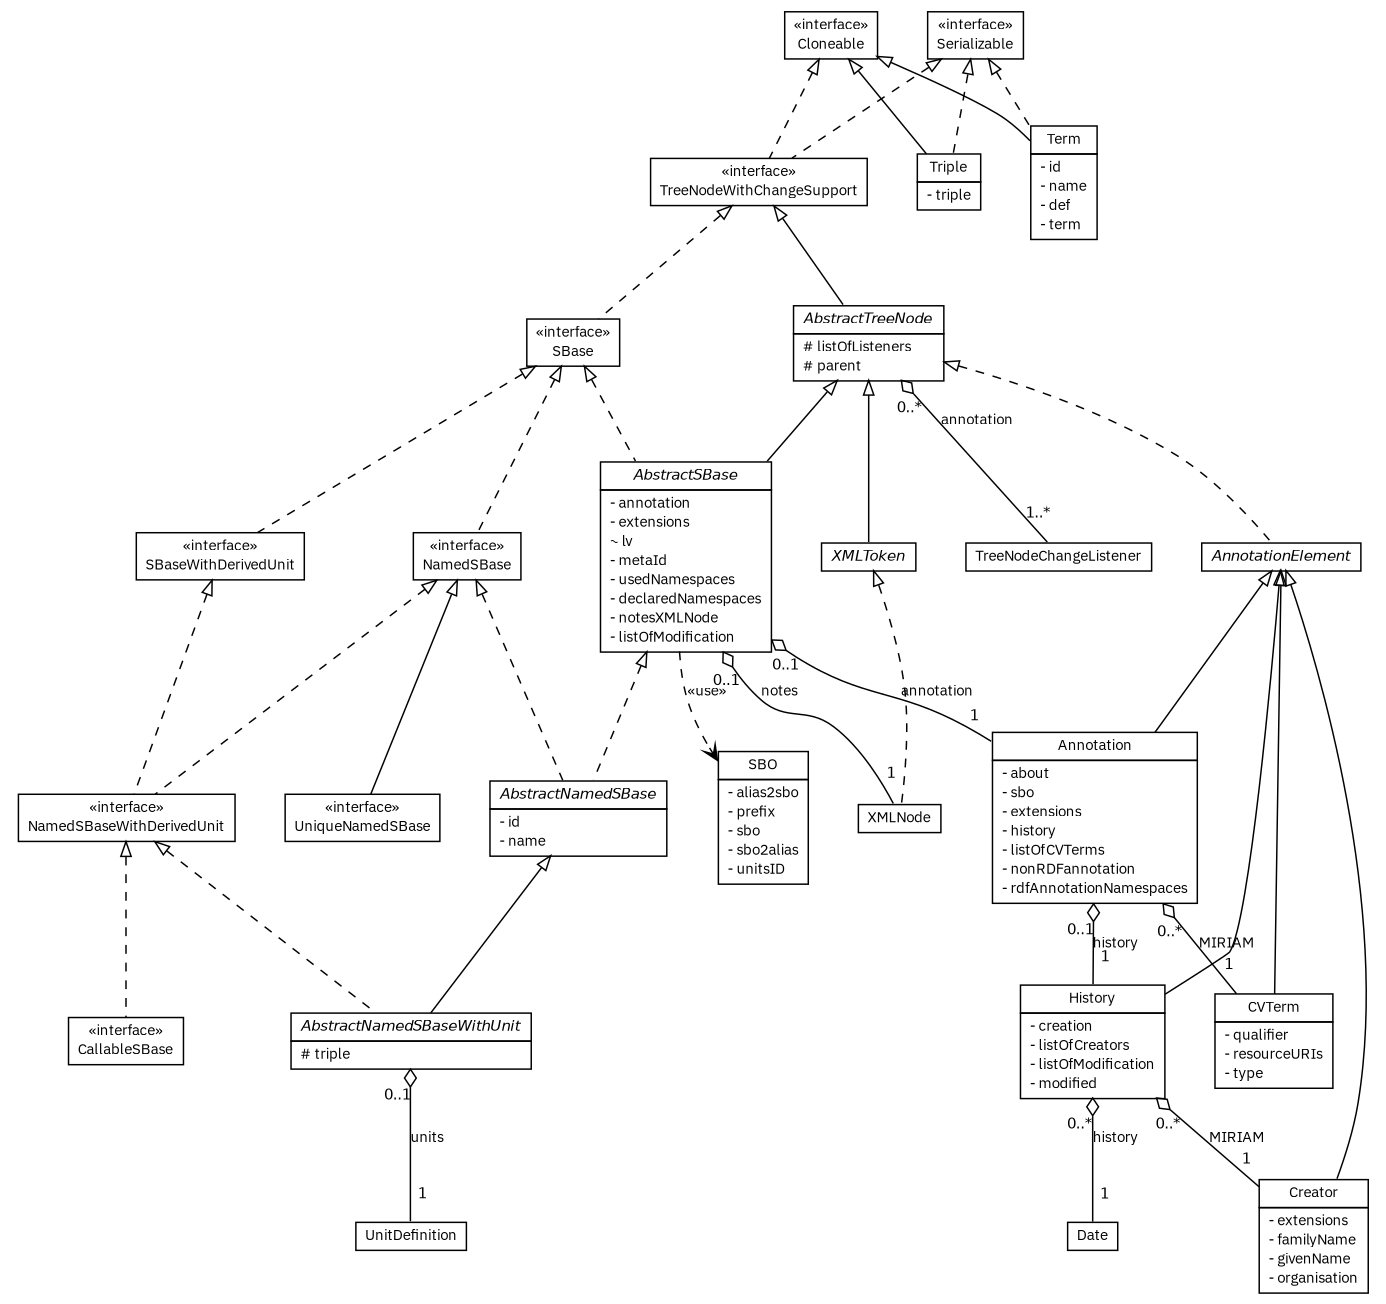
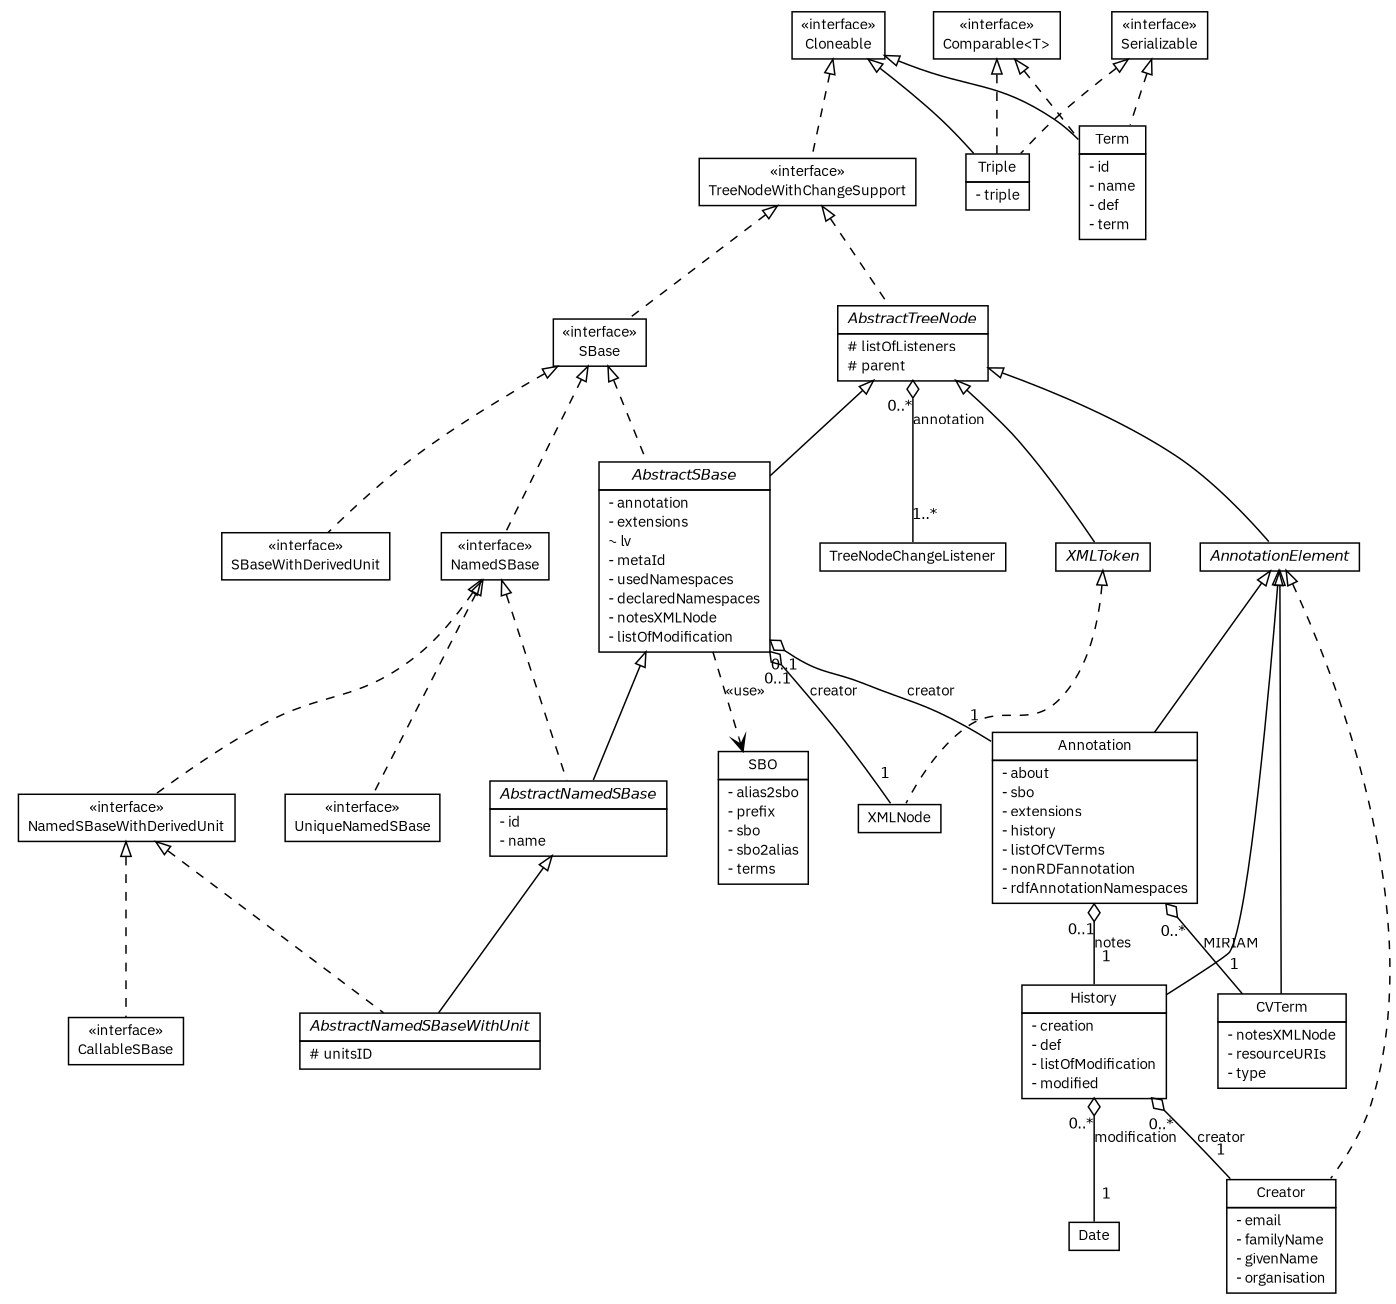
  digraph {
    fontname="IBM Plex Sans"
    nodesep=0.25
    ranksep=0.5
    node [fontcolor=black fontname="IBM Plex Sans" fontsize=10.0 shape=plaintext]
    edge [arrowtail=empty dir=back fontname="IBM Plex Sans" fontsize=10 headport=p labeldistance=2 labelfontname=Helvetica labelfontsize=10 style=dashed tailport=p]
    n1 [label=<<table title="org.sbml.jsbml.NamedSBase" border="0" cellborder="1" cellspacing="0" cellpadding="2" port="p"> 		<tr><td><table border="0" cellspacing="0" cellpadding="1"> <tr><td align="center" balign="center"> &#171;interface&#187; </td></tr> <tr><td align="center" balign="center"> NamedSBase </td></tr> 		</table></td></tr> 		</table>>]
    n2 [label=<<table title="org.sbml.jsbml.NamedSBaseWithDerivedUnit" border="0" cellborder="1" cellspacing="0" cellpadding="2" port="p"> 		<tr><td><table border="0" cellspacing="0" cellpadding="1"> <tr><td align="center" balign="center"> &#171;interface&#187; </td></tr> <tr><td align="center" balign="center"> NamedSBaseWithDerivedUnit </td></tr> 		</table></td></tr> 		</table>>]
    n3 [label=<<table title="org.sbml.jsbml.AbstractNamedSBase" border="0" cellborder="1" cellspacing="0" cellpadding="2" port="p"> 		<tr><td><table border="0" cellspacing="0" cellpadding="1"> <tr><td align="center" balign="center"><font face="Helvetica-Oblique"> AbstractNamedSBase </font></td></tr> 		</table></td></tr> 		<tr><td><table border="0" cellspacing="0" cellpadding="1"> <tr><td align="left" balign="left"> - id </td></tr> <tr><td align="left" balign="left"> - name </td></tr> 		</table></td></tr> 		</table>>]
    n4 [label=<<table title="org.sbml.jsbml.UniqueNamedSBase" border="0" cellborder="1" cellspacing="0" cellpadding="2" port="p"> 		<tr><td><table border="0" cellspacing="0" cellpadding="1"> <tr><td align="center" balign="center"> &#171;interface&#187; </td></tr> <tr><td align="center" balign="center"> UniqueNamedSBase </td></tr> 		</table></td></tr> 		</table>>]
    n5 [label=<<table title="org.sbml.jsbml.CallableSBase" border="0" cellborder="1" cellspacing="0" cellpadding="2" port="p"> 		<tr><td><table border="0" cellspacing="0" cellpadding="1"> <tr><td align="center" balign="center"> &#171;interface&#187; </td></tr> <tr><td align="center" balign="center"> CallableSBase </td></tr> 		</table></td></tr> 		</table>>]
-   n6 [label=<<table title="org.sbml.jsbml.AbstractNamedSBaseWithUnit" border="0" cellborder="1" cellspacing="0" cellpadding="2" port="p"> 		<tr><td><table border="0" cellspacing="0" cellpadding="1"> <tr><td align="center" balign="center"><font face="Helvetica-Oblique"> AbstractNamedSBaseWithUnit </font></td></tr> 		</table></td></tr> 		<tr><td><table border="0" cellspacing="0" cellpadding="1"> <tr><td align="left" balign="left"> # triple </td></tr> 		</table></td></tr> 		</table>>]
+   n6 [label=<<table title="org.sbml.jsbml.AbstractNamedSBaseWithUnit" border="0" cellborder="1" cellspacing="0" cellpadding="2" port="p"> 		<tr><td><table border="0" cellspacing="0" cellpadding="1"> <tr><td align="center" balign="center"><font face="Helvetica-Oblique"> AbstractNamedSBaseWithUnit </font></td></tr> 		</table></td></tr> 		<tr><td><table border="0" cellspacing="0" cellpadding="1"> <tr><td align="left" balign="left"> # unitsID </td></tr> 		</table></td></tr> 		</table>>]
    n7 [label=<<table title="org.sbml.jsbml.SBaseWithDerivedUnit" border="0" cellborder="1" cellspacing="0" cellpadding="2" port="p"> 		<tr><td><table border="0" cellspacing="0" cellpadding="1"> <tr><td align="center" balign="center"> &#171;interface&#187; </td></tr> <tr><td align="center" balign="center"> SBaseWithDerivedUnit </td></tr> 		</table></td></tr> 		</table>>]
    n8 [label=<<table title="org.sbml.jsbml.SBase" border="0" cellborder="1" cellspacing="0" cellpadding="2" port="p"> 		<tr><td><table border="0" cellspacing="0" cellpadding="1"> <tr><td align="center" balign="center"> &#171;interface&#187; </td></tr> <tr><td align="center" balign="center"> SBase </td></tr> 		</table></td></tr> 		</table>>]
    n9 [label=<<table title="org.sbml.jsbml.AbstractSBase" border="0" cellborder="1" cellspacing="0" cellpadding="2" port="p"> 		<tr><td><table border="0" cellspacing="0" cellpadding="1"> <tr><td align="center" balign="center"><font face="Helvetica-Oblique"> AbstractSBase </font></td></tr> 		</table></td></tr> 		<tr><td><table border="0" cellspacing="0" cellpadding="1"> <tr><td align="left" balign="left"> - annotation </td></tr> <tr><td align="left" balign="left"> - extensions </td></tr> <tr><td align="left" balign="left"> ~ lv </td></tr> <tr><td align="left" balign="left"> - metaId </td></tr> <tr><td align="left" balign="left"> - usedNamespaces </td></tr> <tr><td align="left" balign="left"> - declaredNamespaces </td></tr> <tr><td align="left" balign="left"> - notesXMLNode </td></tr> <tr><td align="left" balign="left"> - listOfModification </td></tr> 		</table></td></tr> 		</table>>]
    n10 [label=<<table title="org.sbml.jsbml.Annotation" border="0" cellborder="1" cellspacing="0" cellpadding="2" port="p"> 		<tr><td><table border="0" cellspacing="0" cellpadding="1"> <tr><td align="center" balign="center"> Annotation </td></tr> 		</table></td></tr> 		<tr><td><table border="0" cellspacing="0" cellpadding="1"> <tr><td align="left" balign="left"> - about </td></tr> <tr><td align="left" balign="left"> - sbo </td></tr> <tr><td align="left" balign="left"> - extensions </td></tr> <tr><td align="left" balign="left"> - history </td></tr> <tr><td align="left" balign="left"> - listOfCVTerms </td></tr> <tr><td align="left" balign="left"> - nonRDFannotation </td></tr> <tr><td align="left" balign="left"> - rdfAnnotationNamespaces </td></tr> 		</table></td></tr> 		</table>>]
-   n11 [label=<<table title="org.sbml.jsbml.SBO" border="0" cellborder="1" cellspacing="0" cellpadding="2" port="p"> 		<tr><td><table border="0" cellspacing="0" cellpadding="1"> <tr><td align="center" balign="center"> SBO </td></tr> 		</table></td></tr> 		<tr><td><table border="0" cellspacing="0" cellpadding="1"> <tr><td align="left" balign="left"> - alias2sbo </td></tr> <tr><td align="left" balign="left"> - prefix </td></tr> <tr><td align="left" balign="left"> - sbo </td></tr> <tr><td align="left" balign="left"> - sbo2alias </td></tr> <tr><td align="left" balign="left"> - unitsID </td></tr> 		</table></td></tr> 		</table>>]
+   n11 [label=<<table title="org.sbml.jsbml.SBO" border="0" cellborder="1" cellspacing="0" cellpadding="2" port="p"> 		<tr><td><table border="0" cellspacing="0" cellpadding="1"> <tr><td align="center" balign="center"> SBO </td></tr> 		</table></td></tr> 		<tr><td><table border="0" cellspacing="0" cellpadding="1"> <tr><td align="left" balign="left"> - alias2sbo </td></tr> <tr><td align="left" balign="left"> - prefix </td></tr> <tr><td align="left" balign="left"> - sbo </td></tr> <tr><td align="left" balign="left"> - sbo2alias </td></tr> <tr><td align="left" balign="left"> - terms </td></tr> 		</table></td></tr> 		</table>>]
    n12 [label=<<table title="org.sbml.jsbml.xml.XMLNode" border="0" cellborder="1" cellspacing="0" cellpadding="2" port="p"> 		<tr><td><table border="0" cellspacing="0" cellpadding="1"> <tr><td align="center" balign="center"> XMLNode </td></tr> 		</table></td></tr> 		</table>>]
-   n13 [label=<<table title="org.sbml.jsbml.CVTerm" border="0" cellborder="1" cellspacing="0" cellpadding="2" port="p"> 		<tr><td><table border="0" cellspacing="0" cellpadding="1"> <tr><td align="center" balign="center"> CVTerm </td></tr> 		</table></td></tr> 		<tr><td><table border="0" cellspacing="0" cellpadding="1"> <tr><td align="left" balign="left"> - qualifier </td></tr> <tr><td align="left" balign="left"> - resourceURIs </td></tr> <tr><td align="left" balign="left"> - type </td></tr> 		</table></td></tr> 		</table>>]
-   n14 [label=<<table title="org.sbml.jsbml.History" border="0" cellborder="1" cellspacing="0" cellpadding="2" port="p"> 		<tr><td><table border="0" cellspacing="0" cellpadding="1"> <tr><td align="center" balign="center"> History </td></tr> 		</table></td></tr> 		<tr><td><table border="0" cellspacing="0" cellpadding="1"> <tr><td align="left" balign="left"> - creation </td></tr> <tr><td align="left" balign="left"> - listOfCreators </td></tr> <tr><td align="left" balign="left"> - listOfModification </td></tr> <tr><td align="left" balign="left"> - modified </td></tr> 		</table></td></tr> 		</table>>]
+   n13 [label=<<table title="org.sbml.jsbml.CVTerm" border="0" cellborder="1" cellspacing="0" cellpadding="2" port="p"> 		<tr><td><table border="0" cellspacing="0" cellpadding="1"> <tr><td align="center" balign="center"> CVTerm </td></tr> 		</table></td></tr> 		<tr><td><table border="0" cellspacing="0" cellpadding="1"> <tr><td align="left" balign="left"> - notesXMLNode </td></tr> <tr><td align="left" balign="left"> - resourceURIs </td></tr> <tr><td align="left" balign="left"> - type </td></tr> 		</table></td></tr> 		</table>>]
+   n14 [label=<<table title="org.sbml.jsbml.History" border="0" cellborder="1" cellspacing="0" cellpadding="2" port="p"> 		<tr><td><table border="0" cellspacing="0" cellpadding="1"> <tr><td align="center" balign="center"> History </td></tr> 		</table></td></tr> 		<tr><td><table border="0" cellspacing="0" cellpadding="1"> <tr><td align="left" balign="left"> - creation </td></tr> <tr><td align="left" balign="left"> - def </td></tr> <tr><td align="left" balign="left"> - listOfModification </td></tr> <tr><td align="left" balign="left"> - modified </td></tr> 		</table></td></tr> 		</table>>]
    n15 [label=<<table title="org.sbml.jsbml.AbstractTreeNode" border="0" cellborder="1" cellspacing="0" cellpadding="2" port="p"> 		<tr><td><table border="0" cellspacing="0" cellpadding="1"> <tr><td align="center" balign="center"><font face="Helvetica-Oblique"> AbstractTreeNode </font></td></tr> 		</table></td></tr> 		<tr><td><table border="0" cellspacing="0" cellpadding="1"> <tr><td align="left" balign="left"> # listOfListeners </td></tr> <tr><td align="left" balign="left"> # parent </td></tr> 		</table></td></tr> 		</table>>]
    n16 [label=<<table title="org.sbml.jsbml.AnnotationElement" border="0" cellborder="1" cellspacing="0" cellpadding="2" port="p"> 		<tr><td><table border="0" cellspacing="0" cellpadding="1"> <tr><td align="center" balign="center"><font face="Helvetica-Oblique"> AnnotationElement </font></td></tr> 		</table></td></tr> 		</table>>]
    n17 [label=<<table title="org.sbml.jsbml.xml.XMLToken" border="0" cellborder="1" cellspacing="0" cellpadding="2" port="p"> 		<tr><td><table border="0" cellspacing="0" cellpadding="1"> <tr><td align="center" balign="center"><font face="Helvetica-Oblique"> XMLToken </font></td></tr> 		</table></td></tr> 		</table>>]
    n18 [label=<<table title="TreeNodeChangeListener" border="0" cellborder="1" cellspacing="0" cellpadding="2" port="p" href="http://java.sun.com/j2se/1.4.2/docs/api//TreeNodeChangeListener.html"> 		<tr><td><table border="0" cellspacing="0" cellpadding="1"> <tr><td align="center" balign="center"> TreeNodeChangeListener </td></tr> 		</table></td></tr> 		</table>>]
-   n19 [label=<<table title="org.sbml.jsbml.Creator" border="0" cellborder="1" cellspacing="0" cellpadding="2" port="p"> 		<tr><td><table border="0" cellspacing="0" cellpadding="1"> <tr><td align="center" balign="center"> Creator </td></tr> 		</table></td></tr> 		<tr><td><table border="0" cellspacing="0" cellpadding="1"> <tr><td align="left" balign="left"> - extensions </td></tr> <tr><td align="left" balign="left"> - familyName </td></tr> <tr><td align="left" balign="left"> - givenName </td></tr> <tr><td align="left" balign="left"> - organisation </td></tr> 		</table></td></tr> 		</table>>]
-   n20 [label=<<table title="UnitDefinition" border="0" cellborder="1" cellspacing="0" cellpadding="2" port="p" href="http://java.sun.com/j2se/1.4.2/docs/api//UnitDefinition.html"> 		<tr><td><table border="0" cellspacing="0" cellpadding="1"> <tr><td align="center" balign="center"> UnitDefinition </td></tr> 		</table></td></tr> 		</table>>]
+   n19 [label=<<table title="org.sbml.jsbml.Creator" border="0" cellborder="1" cellspacing="0" cellpadding="2" port="p"> 		<tr><td><table border="0" cellspacing="0" cellpadding="1"> <tr><td align="center" balign="center"> Creator </td></tr> 		</table></td></tr> 		<tr><td><table border="0" cellspacing="0" cellpadding="1"> <tr><td align="left" balign="left"> - email </td></tr> <tr><td align="left" balign="left"> - familyName </td></tr> <tr><td align="left" balign="left"> - givenName </td></tr> <tr><td align="left" balign="left"> - organisation </td></tr> 		</table></td></tr> 		</table>>]
    n21 [label=<<table title="java.util.Date" border="0" cellborder="1" cellspacing="0" cellpadding="2" port="p" href="http://java.sun.com/j2se/1.4.2/docs/api/java/util/Date.html"> 		<tr><td><table border="0" cellspacing="0" cellpadding="1"> <tr><td align="center" balign="center"> Date </td></tr> 		</table></td></tr> 		</table>>]
    n22 [label=<<table title="org.sbml.jsbml.SBO.Term" border="0" cellborder="1" cellspacing="0" cellpadding="2" port="p"> 		<tr><td><table border="0" cellspacing="0" cellpadding="1"> <tr><td align="center" balign="center"> Term </td></tr> 		</table></td></tr> 		<tr><td><table border="0" cellspacing="0" cellpadding="1"> <tr><td align="left" balign="left"> - id </td></tr> <tr><td align="left" balign="left"> - name </td></tr> <tr><td align="left" balign="left"> - def </td></tr> <tr><td align="left" balign="left"> - term </td></tr> 		</table></td></tr> 		</table>>]
    n23 [label=<<table title="org.sbml.jsbml.SBO.Triple" border="0" cellborder="1" cellspacing="0" cellpadding="2" port="p"> 		<tr><td><table border="0" cellspacing="0" cellpadding="1"> <tr><td align="center" balign="center"> Triple </td></tr> 		</table></td></tr> 		<tr><td><table border="0" cellspacing="0" cellpadding="1"> <tr><td align="left" balign="left"> - triple </td></tr> 		</table></td></tr> 		</table>>]
    n24 [label=<<table title="org.sbml.jsbml.util.TreeNodeWithChangeSupport" border="0" cellborder="1" cellspacing="0" cellpadding="2" port="p"> 		<tr><td><table border="0" cellspacing="0" cellpadding="1"> <tr><td align="center" balign="center"> &#171;interface&#187; </td></tr> <tr><td align="center" balign="center"> TreeNodeWithChangeSupport </td></tr> 		</table></td></tr> 		</table>>]
    n25 [label=<<table title="java.lang.Cloneable" border="0" cellborder="1" cellspacing="0" cellpadding="2" port="p" href="http://java.sun.com/j2se/1.4.2/docs/api/java/lang/Cloneable.html"> 		<tr><td><table border="0" cellspacing="0" cellpadding="1"> <tr><td align="center" balign="center"> &#171;interface&#187; </td></tr> <tr><td align="center" balign="center"> Cloneable </td></tr> 		</table></td></tr> 		</table>>]
+   n26 [label=<<table title="java.lang.Comparable" border="0" cellborder="1" cellspacing="0" cellpadding="2" port="p" href="http://java.sun.com/j2se/1.4.2/docs/api/java/lang/Comparable.html"> 		<tr><td><table border="0" cellspacing="0" cellpadding="1"> <tr><td align="center" balign="center"> &#171;interface&#187; </td></tr> <tr><td align="center" balign="center"> Comparable&lt;T&gt; </td></tr> 		</table></td></tr> 		</table>>]
    n27 [label=<<table title="java.io.Serializable" border="0" cellborder="1" cellspacing="0" cellpadding="2" port="p" href="http://java.sun.com/j2se/1.4.2/docs/api/java/io/Serializable.html"> 		<tr><td><table border="0" cellspacing="0" cellpadding="1"> <tr><td align="center" balign="center"> &#171;interface&#187; </td></tr> <tr><td align="center" balign="center"> Serializable </td></tr> 		</table></td></tr> 		</table>>]
    n1 -> n2
    n1 -> n3
-   n1 -> n4 [style=solid]
+   n1 -> n4
    n2 -> n5
    n2 -> n6
    n3 -> n6 [style=""]
-   n6 -> n20 [arrowhead=none arrowtail=ediamond color=black dir=both fontcolor=black fontsize=10.0 headlabel=1 label=units taillabel="0..1" style=""]
-   n7 -> n2
    n8 -> n1
    n8 -> n7
    n8 -> n9
-   n9 -> n3
-   n9 -> n10 [arrowhead=none arrowtail=ediamond color=black dir=both fontcolor=black fontsize=10.0 headlabel=1 label=annotation taillabel="0..1" style=""]
+   n9 -> n3 [style=""]
+   n9 -> n10 [arrowhead=none arrowtail=ediamond color=black dir=both fontcolor=black fontsize=10.0 headlabel=1 label=creator taillabel="0..1" style=""]
    n9 -> n11 [arrowhead=open color=black fontcolor=black fontsize=10.0 label="&#171;use&#187;" arrowtail="" dir=""]
-   n9 -> n12 [arrowhead=none arrowtail=ediamond color=black dir=both fontcolor=black fontsize=10.0 headlabel=1 label=notes taillabel="0..1" style=""]
+   n9 -> n12 [arrowhead=none arrowtail=ediamond color=black dir=both fontcolor=black fontsize=10.0 headlabel=1 label=creator taillabel="0..1" style=""]
    n10 -> n13 [arrowhead=none arrowtail=ediamond color=black dir=both fontcolor=black fontsize=10.0 headlabel=1 label=MIRIAM taillabel="0..*" style=""]
-   n10 -> n14 [arrowhead=none arrowtail=ediamond color=black dir=both fontcolor=black fontsize=10.0 headlabel=1 label=history taillabel="0..1" style=""]
-   n14 -> n19 [arrowhead=none arrowtail=ediamond color=black dir=both fontcolor=black fontsize=10.0 headlabel=1 label=MIRIAM taillabel="0..*" style=""]
-   n14 -> n21 [arrowhead=none arrowtail=ediamond color=black dir=both fontcolor=black fontsize=10.0 headlabel=1 label=history taillabel="0..*" style=""]
+   n10 -> n14 [arrowhead=none arrowtail=ediamond color=black dir=both fontcolor=black fontsize=10.0 headlabel=1 label=notes taillabel="0..1" style=""]
+   n14 -> n19 [arrowhead=none arrowtail=ediamond color=black dir=both fontcolor=black fontsize=10.0 headlabel=1 label=creator taillabel="0..*" style=""]
+   n14 -> n21 [arrowhead=none arrowtail=ediamond color=black dir=both fontcolor=black fontsize=10.0 headlabel=1 label=modification taillabel="0..*" style=""]
    n15 -> n9 [style=""]
-   n15 -> n16
+   n15 -> n16 [style=""]
    n15 -> n17 [style=""]
    n15 -> n18 [arrowhead=none arrowtail=ediamond color=black dir=both fontcolor=black fontsize=10.0 headlabel="1..*" label=annotation taillabel="0..*" style=""]
    n16 -> n10 [style=""]
    n16 -> n13 [style=""]
    n16 -> n14 [style=""]
-   n16 -> n19 [style=""]
+   n16 -> n19
    n17 -> n12
    n24 -> n8
-   n24 -> n15 [style=solid]
+   n24 -> n15
    n25 -> n22 [style=solid]
    n25 -> n23 [style=solid]
    n25 -> n24
+   n26 -> n22
+   n26 -> n23
    n27 -> n22
    n27 -> n23
-   n27 -> n24
  }
